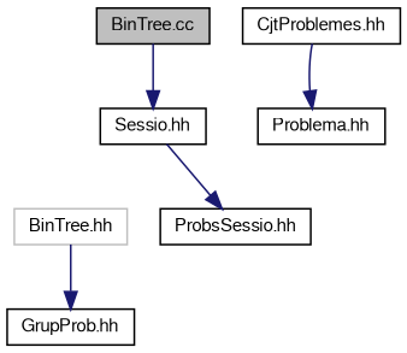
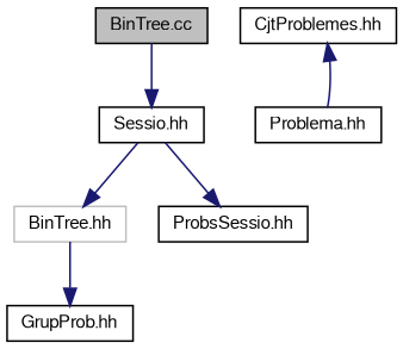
  digraph {
    node [color=black fillcolor=white fontname=FreeSans fontsize=10 shape=record style=filled]
    edge [color=midnightblue fontname=FreeSans fontsize=10 labelfontname=FreeSans labelfontsize=10 style=solid]
    n1 [fillcolor=grey75 fontcolor=black height=0.2 label="BinTree.cc" width=0.4]
    n2 [height=0.2 label="Sessio.hh" width=0.4]
    n3 [color=grey75 height=0.2 label="BinTree.hh" width=0.4]
    n4 [height=0.2 label="ProbsSessio.hh" width=0.4]
    n5 [height=0.2 label="CjtProblemes.hh" width=0.4]
    n6 [height=0.2 label="Problema.hh" width=0.4]
    n7 [height=0.2 label="GrupProb.hh" width=0.4]
    n1 -> n2
+   n2 -> n3
    n2 -> n4
    n3 -> n7
-   n5 -> n6
+   n6 -> n5
  }
